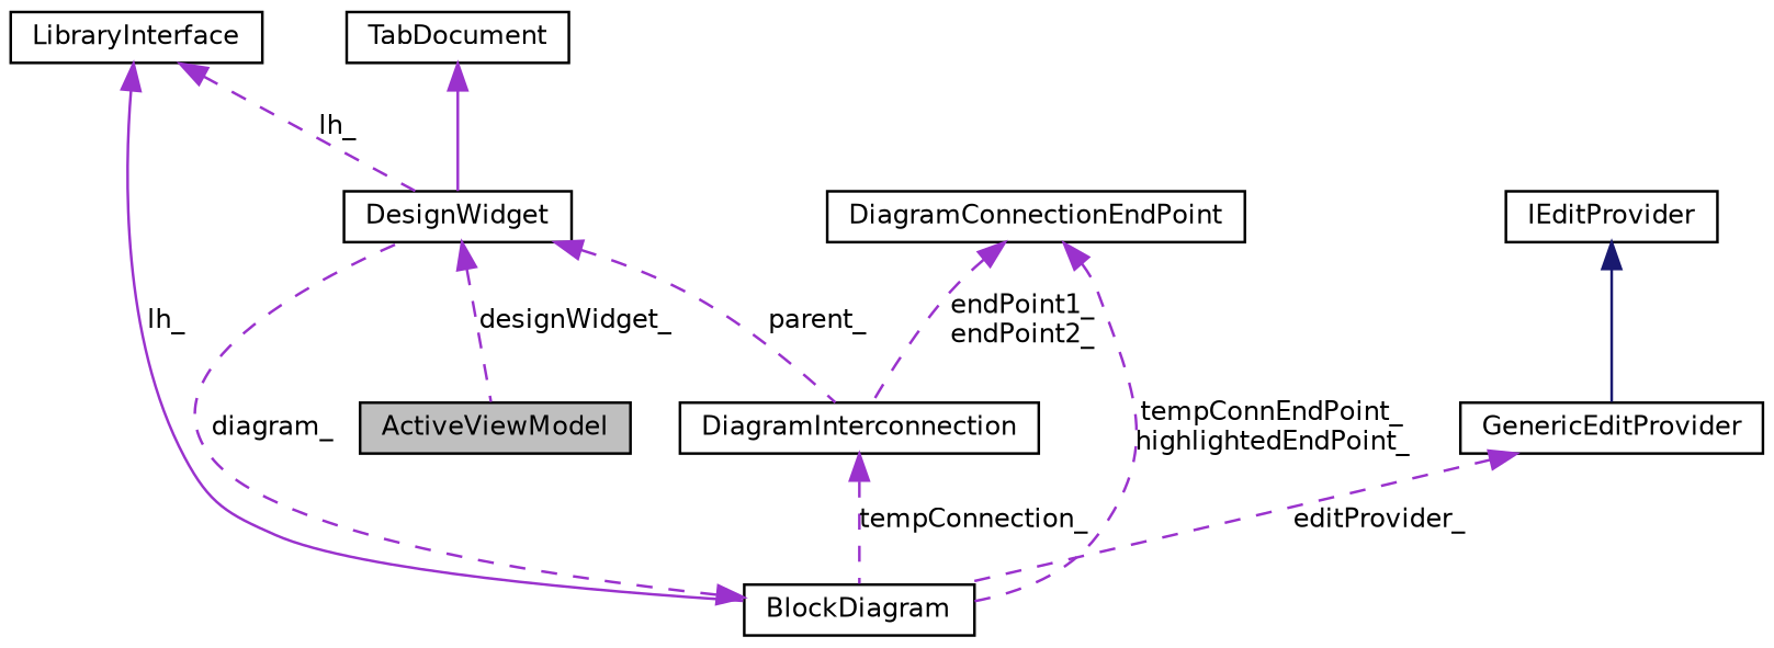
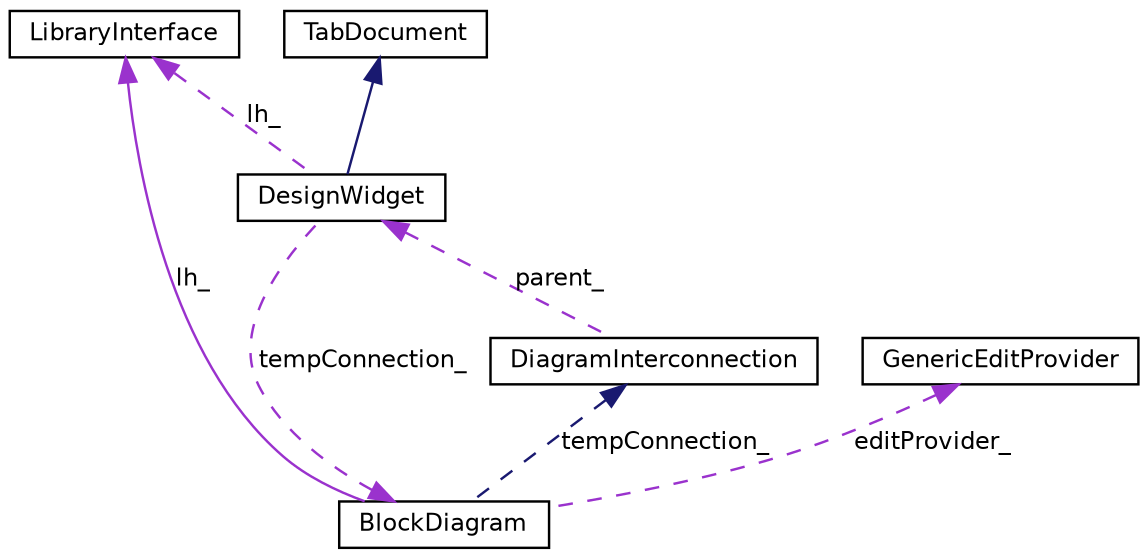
  digraph {
    fontname="DejaVu Sans"
    node [color=black fontname="DejaVu Sans" fontsize=10 shape=record]
    edge [color=darkorchid3 dir=back fontname="DejaVu Sans" fontsize=10 labelfontname=FreeSans labelfontsize=10 style=dashed]
-   n1 [fillcolor=grey75 fontcolor=black height=0.2 label=ActiveViewModel style=filled width=0.4]
    n2 [height=0.2 label=DesignWidget width=0.4]
    n3 [height=0.2 label=DiagramInterconnection width=0.4]
    n4 [height=0.2 label=BlockDiagram width=0.4]
    n5 [height=0.2 label=TabDocument width=0.4]
    n6 [height=0.2 label=LibraryInterface width=0.4]
-   n7 [height=0.2 label=DiagramConnectionEndPoint width=0.4]
    n8 [height=0.2 label=GenericEditProvider width=0.4]
-   n9 [height=0.2 label=IEditProvider width=0.4]
-   n2 -> n1 [label=designWidget_]
    n2 -> n3 [label=parent_]
-   n3 -> n4 [label=tempConnection_]
-   n4 -> n2 [label=diagram_]
-   n5 -> n2 [style=solid]
+   n3 -> n4 [color=midnightblue label=tempConnection_]
+   n4 -> n2 [label=tempConnection_]
+   n5 -> n2 [color=midnightblue style=solid]
    n6 -> n2 [label=lh_]
    n6 -> n4 [label=lh_ style=solid]
-   n7 -> n3 [label="endPoint1_\nendPoint2_"]
-   n7 -> n4 [label="tempConnEndPoint_\nhighlightedEndPoint_"]
    n8 -> n4 [label=editProvider_]
-   n9 -> n8 [color=midnightblue style=solid]
  }
